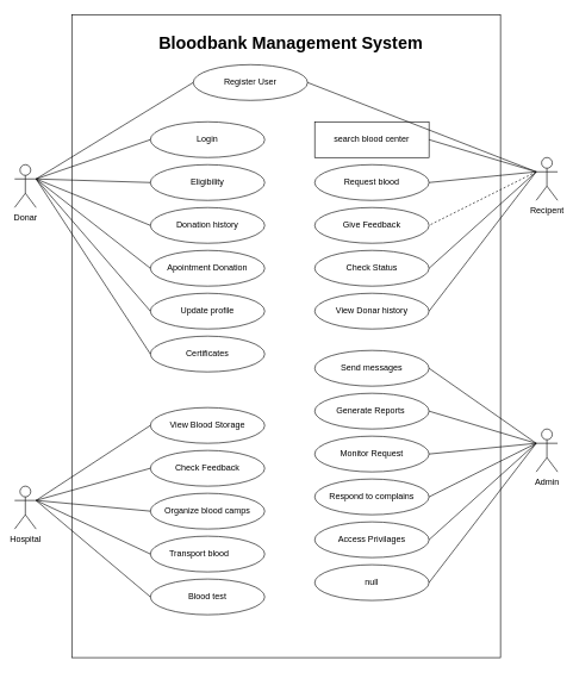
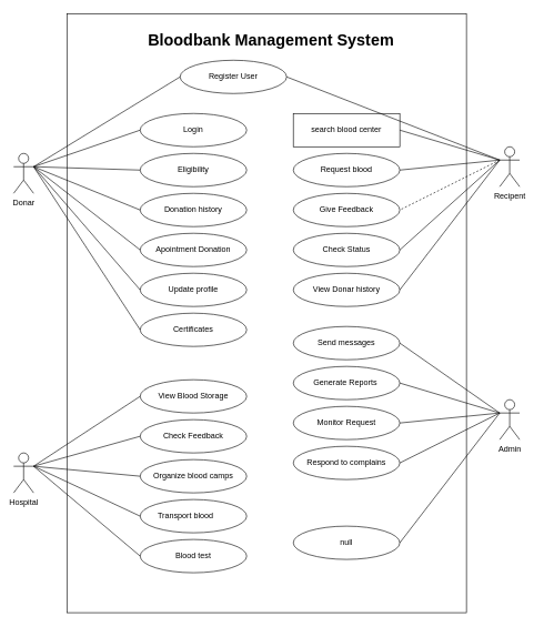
  <mxCell id="0" />
  <mxCell id="1" parent="0" />
  <mxCell id="2" value="" style="rounded=0;whiteSpace=wrap;html=1;" vertex="1" parent="1"><mxGeometry x="100" y="20" width="600" height="900" as="geometry" /></mxCell>
  <mxCell id="3" value="Register User" style="ellipse;whiteSpace=wrap;html=1;" vertex="1" parent="1"><mxGeometry x="270" y="90" width="160" height="50" as="geometry" /></mxCell>
  <mxCell id="4" value="Login" style="ellipse;whiteSpace=wrap;html=1;" vertex="1" parent="1"><mxGeometry x="210" y="170" width="160" height="50" as="geometry" /></mxCell>
  <mxCell id="5" value="Eligibility" style="ellipse;whiteSpace=wrap;html=1;" vertex="1" parent="1"><mxGeometry x="210" y="230" width="160" height="50" as="geometry" /></mxCell>
  <mxCell id="6" value="Donation history" style="ellipse;whiteSpace=wrap;html=1;" vertex="1" parent="1"><mxGeometry x="210" y="290" width="160" height="50" as="geometry" /></mxCell>
  <mxCell id="7" value="Apointment Donation" style="ellipse;whiteSpace=wrap;html=1;" vertex="1" parent="1"><mxGeometry x="210" y="350" width="160" height="50" as="geometry" /></mxCell>
  <mxCell id="8" value="search blood center" style="whiteSpace=wrap;html=1;rounded=0;" vertex="1" parent="1"><mxGeometry x="440" y="170" width="160" height="50" as="geometry" /></mxCell>
  <mxCell id="9" value="Request blood" style="ellipse;whiteSpace=wrap;html=1;" vertex="1" parent="1"><mxGeometry x="440" y="230" width="160" height="50" as="geometry" /></mxCell>
  <mxCell id="10" value="Give Feedback" style="ellipse;whiteSpace=wrap;html=1;" vertex="1" parent="1"><mxGeometry x="440" y="290" width="160" height="50" as="geometry" /></mxCell>
  <mxCell id="11" value="Check Status" style="ellipse;whiteSpace=wrap;html=1;" vertex="1" parent="1"><mxGeometry x="440" y="350" width="160" height="50" as="geometry" /></mxCell>
  <mxCell id="12" value="View Donar history" style="ellipse;whiteSpace=wrap;html=1;" vertex="1" parent="1"><mxGeometry x="440" y="410" width="160" height="50" as="geometry" /></mxCell>
  <mxCell id="13" value="View Blood Storage" style="ellipse;whiteSpace=wrap;html=1;" vertex="1" parent="1"><mxGeometry x="210" y="570" width="160" height="50" as="geometry" /></mxCell>
  <mxCell id="14" value="Organize blood camps" style="ellipse;whiteSpace=wrap;html=1;" vertex="1" parent="1"><mxGeometry x="210" y="690" width="160" height="50" as="geometry" /></mxCell>
  <mxCell id="15" value="Check Feedback" style="ellipse;whiteSpace=wrap;html=1;" vertex="1" parent="1"><mxGeometry x="210" y="630" width="160" height="50" as="geometry" /></mxCell>
  <mxCell id="16" value="Transport blood&amp;nbsp;&lt;span style=&quot;white-space: pre;&quot;&gt;&#09;&lt;/span&gt;" style="ellipse;whiteSpace=wrap;html=1;" vertex="1" parent="1"><mxGeometry x="210" y="750" width="160" height="50" as="geometry" /></mxCell>
  <mxCell id="17" value="Blood test" style="ellipse;whiteSpace=wrap;html=1;" vertex="1" parent="1"><mxGeometry x="210" y="810" width="160" height="50" as="geometry" /></mxCell>
  <mxCell id="18" value="Send messages" style="ellipse;whiteSpace=wrap;html=1;" vertex="1" parent="1"><mxGeometry x="440" y="490" width="160" height="50" as="geometry" /></mxCell>
  <mxCell id="19" value="Generate Reports&amp;nbsp;" style="ellipse;whiteSpace=wrap;html=1;" vertex="1" parent="1"><mxGeometry x="440" y="550" width="160" height="50" as="geometry" /></mxCell>
  <mxCell id="20" value="Monitor Request" style="ellipse;whiteSpace=wrap;html=1;" vertex="1" parent="1"><mxGeometry x="440" y="610" width="160" height="50" as="geometry" /></mxCell>
  <mxCell id="21" value="Respond to complains" style="ellipse;whiteSpace=wrap;html=1;" vertex="1" parent="1"><mxGeometry x="440" y="670" width="160" height="50" as="geometry" /></mxCell>
- <mxCell id="22" value="Access Privilages" style="ellipse;whiteSpace=wrap;html=1;" vertex="1" parent="1"><mxGeometry x="440" y="730" width="160" height="50" as="geometry" /></mxCell>
  <mxCell id="23" value="null" style="ellipse;whiteSpace=wrap;html=1;" vertex="1" parent="1"><mxGeometry x="440" y="790" width="160" height="50" as="geometry" /></mxCell>
  <mxCell id="24" style="rounded=0;orthogonalLoop=1;jettySize=auto;html=1;exitX=1;exitY=0.333;exitDx=0;exitDy=0;exitPerimeter=0;entryX=0;entryY=0.5;entryDx=0;entryDy=0;endArrow=none;endFill=0;" edge="1" parent="1" source="26" target="3"><mxGeometry relative="1" as="geometry" /></mxCell>
  <mxCell id="25" style="rounded=0;orthogonalLoop=1;jettySize=auto;html=1;exitX=1;exitY=0.333;exitDx=0;exitDy=0;exitPerimeter=0;entryX=0;entryY=0.5;entryDx=0;entryDy=0;endArrow=none;endFill=0;" edge="1" parent="1" source="26" target="4"><mxGeometry relative="1" as="geometry" /></mxCell>
  <mxCell id="26" value="Donar" style="shape=umlActor;verticalLabelPosition=bottom;verticalAlign=top;html=1;outlineConnect=0;" vertex="1" parent="1"><mxGeometry x="20" y="230" width="30" height="60" as="geometry" /></mxCell>
  <mxCell id="27" style="rounded=0;orthogonalLoop=1;jettySize=auto;html=1;exitX=1;exitY=0.333;exitDx=0;exitDy=0;exitPerimeter=0;entryX=0;entryY=0.5;entryDx=0;entryDy=0;endArrow=none;endFill=0;" edge="1" parent="1" source="26" target="5"><mxGeometry relative="1" as="geometry"><mxPoint x="60" y="250" as="sourcePoint" /><mxPoint x="220" y="145" as="targetPoint" /></mxGeometry></mxCell>
  <mxCell id="28" value="" style="endArrow=none;html=1;rounded=0;entryX=0;entryY=0.5;entryDx=0;entryDy=0;exitX=1;exitY=0.333;exitDx=0;exitDy=0;exitPerimeter=0;" edge="1" parent="1" source="26" target="6"><mxGeometry width="50" height="50" relative="1" as="geometry"><mxPoint x="90" y="280" as="sourcePoint" /><mxPoint x="250" y="235" as="targetPoint" /></mxGeometry></mxCell>
  <mxCell id="29" value="" style="endArrow=none;html=1;rounded=0;entryX=0;entryY=0.5;entryDx=0;entryDy=0;exitX=1;exitY=0.333;exitDx=0;exitDy=0;exitPerimeter=0;" edge="1" parent="1" source="26" target="7"><mxGeometry width="50" height="50" relative="1" as="geometry"><mxPoint x="100" y="290" as="sourcePoint" /><mxPoint x="260" y="245" as="targetPoint" /></mxGeometry></mxCell>
  <mxCell id="30" style="rounded=0;orthogonalLoop=1;jettySize=auto;html=1;exitX=1;exitY=0.333;exitDx=0;exitDy=0;exitPerimeter=0;entryX=0;entryY=0.5;entryDx=0;entryDy=0;endArrow=none;endFill=0;" edge="1" parent="1" source="32"><mxGeometry relative="1" as="geometry"><mxPoint x="210" y="595" as="targetPoint" /></mxGeometry></mxCell>
  <mxCell id="31" style="rounded=0;orthogonalLoop=1;jettySize=auto;html=1;exitX=1;exitY=0.333;exitDx=0;exitDy=0;exitPerimeter=0;entryX=0;entryY=0.5;entryDx=0;entryDy=0;endArrow=none;endFill=0;" edge="1" parent="1" source="32"><mxGeometry relative="1" as="geometry"><mxPoint x="210" y="655" as="targetPoint" /></mxGeometry></mxCell>
  <mxCell id="32" value="Hospital" style="shape=umlActor;verticalLabelPosition=bottom;verticalAlign=top;html=1;outlineConnect=0;" vertex="1" parent="1"><mxGeometry x="20" y="680" width="30" height="60" as="geometry" /></mxCell>
  <mxCell id="33" style="rounded=0;orthogonalLoop=1;jettySize=auto;html=1;exitX=1;exitY=0.333;exitDx=0;exitDy=0;exitPerimeter=0;entryX=0;entryY=0.5;entryDx=0;entryDy=0;endArrow=none;endFill=0;" edge="1" parent="1" source="32"><mxGeometry relative="1" as="geometry"><mxPoint x="60" y="710" as="sourcePoint" /><mxPoint x="210" y="715" as="targetPoint" /></mxGeometry></mxCell>
  <mxCell id="34" value="" style="endArrow=none;html=1;rounded=0;entryX=0;entryY=0.5;entryDx=0;entryDy=0;exitX=1;exitY=0.333;exitDx=0;exitDy=0;exitPerimeter=0;" edge="1" parent="1" source="32"><mxGeometry width="50" height="50" relative="1" as="geometry"><mxPoint x="90" y="740" as="sourcePoint" /><mxPoint x="210" y="775" as="targetPoint" /></mxGeometry></mxCell>
  <mxCell id="35" value="" style="endArrow=none;html=1;rounded=0;entryX=0;entryY=0.5;entryDx=0;entryDy=0;exitX=1;exitY=0.333;exitDx=0;exitDy=0;exitPerimeter=0;" edge="1" parent="1" source="32"><mxGeometry width="50" height="50" relative="1" as="geometry"><mxPoint x="100" y="750" as="sourcePoint" /><mxPoint x="210" y="835" as="targetPoint" /></mxGeometry></mxCell>
  <mxCell id="36" style="rounded=0;orthogonalLoop=1;jettySize=auto;html=1;exitX=0;exitY=0.333;exitDx=0;exitDy=0;exitPerimeter=0;entryX=1;entryY=0.5;entryDx=0;entryDy=0;endArrow=none;endFill=0;" edge="1" parent="1" source="37" target="8"><mxGeometry relative="1" as="geometry" /></mxCell>
  <mxCell id="37" value="Recipent" style="shape=umlActor;verticalLabelPosition=bottom;verticalAlign=top;html=1;outlineConnect=0;" vertex="1" parent="1"><mxGeometry x="750" y="220" width="30" height="60" as="geometry" /></mxCell>
  <mxCell id="38" style="rounded=0;orthogonalLoop=1;jettySize=auto;html=1;exitX=0;exitY=0.333;exitDx=0;exitDy=0;exitPerimeter=0;endArrow=none;endFill=0;entryX=1;entryY=0.5;entryDx=0;entryDy=0;" edge="1" parent="1" source="37" target="9"><mxGeometry relative="1" as="geometry"><mxPoint x="750" y="362.5" as="sourcePoint" /><mxPoint x="600" y="258" as="targetPoint" /></mxGeometry></mxCell>
  <mxCell id="39" style="rounded=0;orthogonalLoop=1;jettySize=auto;html=1;exitX=0;exitY=0.333;exitDx=0;exitDy=0;exitPerimeter=0;entryX=1;entryY=0.5;entryDx=0;entryDy=0;endArrow=none;endFill=0;dashed=1;" edge="1" parent="1" source="37" target="10"><mxGeometry relative="1" as="geometry"><mxPoint x="750" y="410" as="sourcePoint" /><mxPoint x="600" y="305" as="targetPoint" /></mxGeometry></mxCell>
  <mxCell id="40" style="rounded=0;orthogonalLoop=1;jettySize=auto;html=1;entryX=1;entryY=0.5;entryDx=0;entryDy=0;endArrow=none;endFill=0;exitX=0;exitY=0.333;exitDx=0;exitDy=0;exitPerimeter=0;" edge="1" parent="1" source="37" target="11"><mxGeometry relative="1" as="geometry"><mxPoint x="750" y="300" as="sourcePoint" /><mxPoint x="600" y="355" as="targetPoint" /></mxGeometry></mxCell>
  <mxCell id="41" style="rounded=0;orthogonalLoop=1;jettySize=auto;html=1;exitX=0;exitY=0.333;exitDx=0;exitDy=0;exitPerimeter=0;entryX=1;entryY=0.5;entryDx=0;entryDy=0;endArrow=none;endFill=0;" edge="1" parent="1" source="37" target="12"><mxGeometry relative="1" as="geometry"><mxPoint x="730" y="545" as="sourcePoint" /><mxPoint x="580" y="440" as="targetPoint" /></mxGeometry></mxCell>
  <mxCell id="42" style="rounded=0;orthogonalLoop=1;jettySize=auto;html=1;exitX=0;exitY=0.333;exitDx=0;exitDy=0;exitPerimeter=0;entryX=1;entryY=0.5;entryDx=0;entryDy=0;endArrow=none;endFill=0;" edge="1" parent="1" source="43" target="23"><mxGeometry relative="1" as="geometry" /></mxCell>
  <mxCell id="43" value="Admin" style="shape=umlActor;verticalLabelPosition=bottom;verticalAlign=top;html=1;outlineConnect=0;" vertex="1" parent="1"><mxGeometry x="750" y="600" width="30" height="60" as="geometry" /></mxCell>
  <mxCell id="44" style="rounded=0;orthogonalLoop=1;jettySize=auto;html=1;exitX=0;exitY=0.333;exitDx=0;exitDy=0;exitPerimeter=0;entryX=1;entryY=0.5;entryDx=0;entryDy=0;endArrow=none;endFill=0;" edge="1" parent="1" target="18"><mxGeometry relative="1" as="geometry"><mxPoint x="750" y="620" as="sourcePoint" /><mxPoint x="600" y="515" as="targetPoint" /></mxGeometry></mxCell>
  <mxCell id="45" style="rounded=0;orthogonalLoop=1;jettySize=auto;html=1;exitX=0;exitY=0.333;exitDx=0;exitDy=0;exitPerimeter=0;endArrow=none;endFill=0;entryX=1;entryY=0.5;entryDx=0;entryDy=0;" edge="1" parent="1" target="19"><mxGeometry relative="1" as="geometry"><mxPoint x="750" y="620" as="sourcePoint" /><mxPoint x="600" y="575" as="targetPoint" /></mxGeometry></mxCell>
  <mxCell id="46" style="rounded=0;orthogonalLoop=1;jettySize=auto;html=1;exitX=0;exitY=0.333;exitDx=0;exitDy=0;exitPerimeter=0;entryX=1;entryY=0.5;entryDx=0;entryDy=0;endArrow=none;endFill=0;" edge="1" parent="1" target="20"><mxGeometry relative="1" as="geometry"><mxPoint x="750" y="620" as="sourcePoint" /><mxPoint x="600" y="635" as="targetPoint" /></mxGeometry></mxCell>
  <mxCell id="47" style="rounded=0;orthogonalLoop=1;jettySize=auto;html=1;entryX=1;entryY=0.5;entryDx=0;entryDy=0;endArrow=none;endFill=0;exitX=0;exitY=0.333;exitDx=0;exitDy=0;exitPerimeter=0;" edge="1" parent="1" target="21"><mxGeometry relative="1" as="geometry"><mxPoint x="750" y="620" as="sourcePoint" /><mxPoint x="600" y="695" as="targetPoint" /></mxGeometry></mxCell>
- <mxCell id="48" style="rounded=0;orthogonalLoop=1;jettySize=auto;html=1;exitX=0;exitY=0.333;exitDx=0;exitDy=0;exitPerimeter=0;entryX=1;entryY=0.5;entryDx=0;entryDy=0;endArrow=none;endFill=0;" edge="1" parent="1" source="43" target="22"><mxGeometry relative="1" as="geometry"><mxPoint x="750" y="620" as="sourcePoint" /><mxPoint x="600" y="755" as="targetPoint" /></mxGeometry></mxCell>
  <mxCell id="49" value="&lt;h1 style=&quot;margin-top: 0px;&quot;&gt;Bloodbank Management System&lt;/h1&gt;" style="text;html=1;whiteSpace=wrap;overflow=hidden;rounded=0;" vertex="1" parent="1"><mxGeometry x="220" y="40" width="430" height="50" as="geometry" /></mxCell>
  <mxCell id="50" value="Update profile" style="ellipse;whiteSpace=wrap;html=1;" vertex="1" parent="1"><mxGeometry x="210" y="410" width="160" height="50" as="geometry" /></mxCell>
  <mxCell id="51" value="Certificates" style="ellipse;whiteSpace=wrap;html=1;" vertex="1" parent="1"><mxGeometry x="210" y="470" width="160" height="50" as="geometry" /></mxCell>
  <mxCell id="52" value="" style="endArrow=none;html=1;rounded=0;exitX=1;exitY=0.333;exitDx=0;exitDy=0;exitPerimeter=0;entryX=0;entryY=0.5;entryDx=0;entryDy=0;" edge="1" parent="1" source="26" target="50"><mxGeometry width="50" height="50" relative="1" as="geometry"><mxPoint x="50" y="300" as="sourcePoint" /><mxPoint x="210" y="430" as="targetPoint" /></mxGeometry></mxCell>
  <mxCell id="53" value="" style="endArrow=none;html=1;rounded=0;entryX=0;entryY=0.5;entryDx=0;entryDy=0;exitX=1;exitY=0.333;exitDx=0;exitDy=0;exitPerimeter=0;" edge="1" parent="1" source="26" target="51"><mxGeometry width="50" height="50" relative="1" as="geometry"><mxPoint x="40" y="360" as="sourcePoint" /><mxPoint x="200" y="495" as="targetPoint" /></mxGeometry></mxCell>
  <mxCell id="54" style="rounded=0;orthogonalLoop=1;jettySize=auto;html=1;exitX=0;exitY=0.333;exitDx=0;exitDy=0;exitPerimeter=0;entryX=1;entryY=0.5;entryDx=0;entryDy=0;endArrow=none;endFill=0;" edge="1" parent="1" source="37" target="3"><mxGeometry relative="1" as="geometry"><mxPoint x="770" y="270" as="sourcePoint" /><mxPoint x="610" y="160" as="targetPoint" /></mxGeometry></mxCell>
